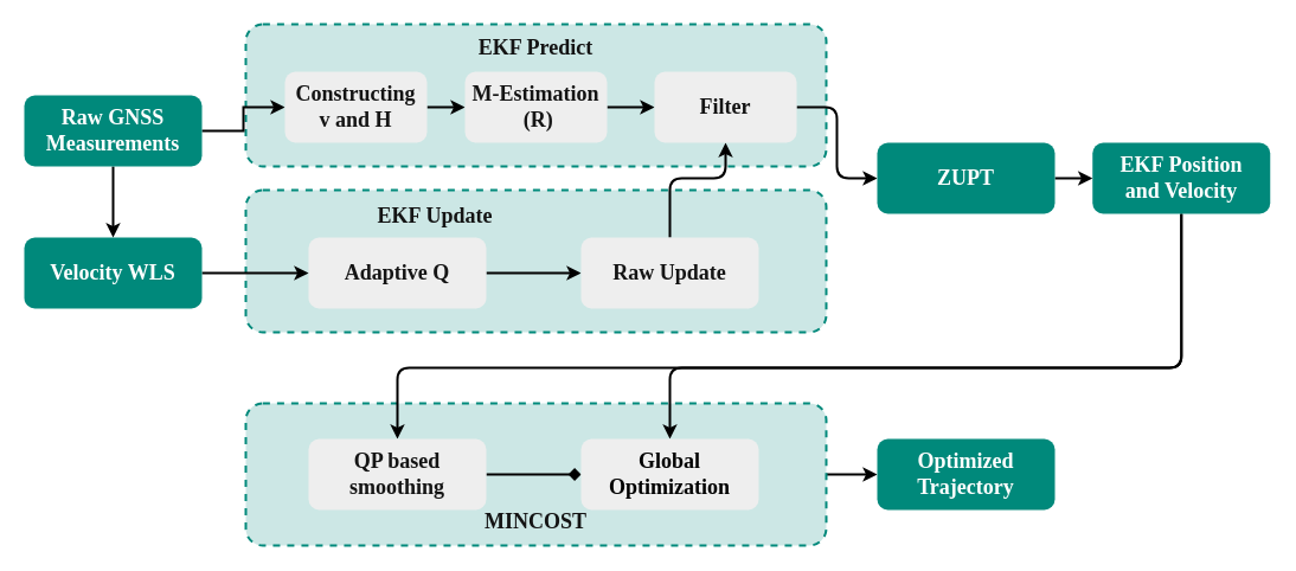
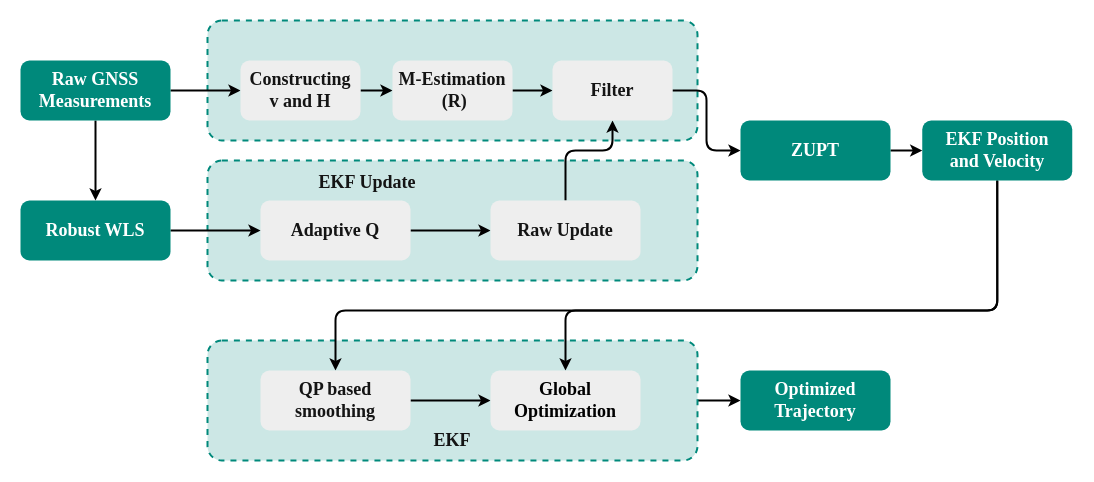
  <mxCell id="0" />
  <mxCell id="1" parent="0" />
  <mxCell id="2" style="edgeStyle=orthogonalEdgeStyle;rounded=0;orthogonalLoop=1;jettySize=auto;html=1;exitX=1;exitY=0.5;exitDx=0;exitDy=0;entryX=0;entryY=0.5;entryDx=0;entryDy=0;strokeWidth=2;" parent="1" source="3" target="31" edge="1"><mxGeometry relative="1" as="geometry" /></mxCell>
  <mxCell id="3" value="" style="rounded=1;whiteSpace=wrap;html=1;strokeWidth=2;fillColor=#CCE7E5;strokeColor=#00897B;arcSize=12;dashed=1;fontFamily=Times New Roman;fontStyle=1;fontSize=18;" parent="1" vertex="1"><mxGeometry x="207" y="340" width="490" height="120" as="geometry" /></mxCell>
  <mxCell id="4" value="" style="rounded=1;whiteSpace=wrap;html=1;strokeWidth=2;fillColor=#CCE7E5;strokeColor=#00897B;arcSize=12;dashed=1;fontFamily=Times New Roman;fontStyle=1;fontSize=18;" parent="1" vertex="1"><mxGeometry x="207" y="160" width="490" height="120" as="geometry" /></mxCell>
  <mxCell id="5" value="" style="rounded=1;whiteSpace=wrap;html=1;strokeWidth=2;fillColor=#CCE7E5;strokeColor=#00897B;arcSize=12;dashed=1;fontFamily=Times New Roman;fontStyle=1;fontSize=18;" parent="1" vertex="1"><mxGeometry x="207" y="20" width="490" height="120" as="geometry" /></mxCell>
  <mxCell id="6" value="&lt;font color=&quot;#141414&quot;&gt;EKF Update&lt;/font&gt;" style="text;html=1;strokeColor=none;fillColor=none;align=center;verticalAlign=middle;whiteSpace=wrap;rounded=0;dashed=1;fontFamily=Times New Roman;fontStyle=1;fontSize=18;" parent="1" vertex="1"><mxGeometry x="317" y="172" width="100" height="20" as="geometry" /></mxCell>
- <mxCell id="7" value="&lt;font color=&quot;#141414&quot;&gt;EKF Predict&lt;/font&gt;" style="text;html=1;strokeColor=none;fillColor=none;align=center;verticalAlign=middle;whiteSpace=wrap;rounded=0;dashed=1;fontFamily=Times New Roman;fontStyle=1;fontSize=18;" parent="1" vertex="1"><mxGeometry x="402" y="30" width="100" height="20" as="geometry" /></mxCell>
  <mxCell id="8" style="edgeStyle=orthogonalEdgeStyle;rounded=0;orthogonalLoop=1;jettySize=auto;html=1;exitX=1;exitY=0.5;exitDx=0;exitDy=0;strokeWidth=2;" parent="1" source="9" target="11" edge="1"><mxGeometry relative="1" as="geometry" /></mxCell>
  <mxCell id="9" value="&lt;font style=&quot;font-size: 18px&quot; color=&quot;#141414&quot;&gt;Adaptive Q&lt;/font&gt;" style="rounded=1;whiteSpace=wrap;html=1;strokeWidth=2;gradientDirection=east;fillColor=#EEEEEE;strokeColor=none;fontFamily=Times New Roman;fontStyle=1;fontSize=18;" parent="1" vertex="1"><mxGeometry x="260" y="200" width="150" height="60" as="geometry" /></mxCell>
  <mxCell id="10" style="edgeStyle=orthogonalEdgeStyle;rounded=1;orthogonalLoop=1;jettySize=auto;html=1;exitX=0.5;exitY=0;exitDx=0;exitDy=0;entryX=0.5;entryY=1;entryDx=0;entryDy=0;strokeWidth=2;" parent="1" source="11" target="22" edge="1"><mxGeometry relative="1" as="geometry"><Array as="points"><mxPoint x="565" y="150" /><mxPoint x="612" y="150" /></Array></mxGeometry></mxCell>
  <mxCell id="11" value="&lt;font style=&quot;font-size: 18px&quot; color=&quot;#141414&quot;&gt;Raw Update&lt;/font&gt;" style="rounded=1;whiteSpace=wrap;html=1;strokeWidth=2;gradientDirection=east;fillColor=#EEEEEE;strokeColor=none;fontFamily=Times New Roman;fontStyle=1;fontSize=18;" parent="1" vertex="1"><mxGeometry x="490" y="200" width="150" height="60" as="geometry" /></mxCell>
  <mxCell id="12" style="edgeStyle=orthogonalEdgeStyle;rounded=0;orthogonalLoop=1;jettySize=auto;html=1;exitX=1;exitY=0.5;exitDx=0;exitDy=0;strokeWidth=2;" parent="1" source="13" target="9" edge="1"><mxGeometry relative="1" as="geometry" /></mxCell>
- <mxCell id="13" value="&lt;font color=&quot;#ffffff&quot;&gt;Velocity WLS&lt;br&gt;&lt;/font&gt;" style="rounded=1;whiteSpace=wrap;html=1;strokeWidth=2;gradientDirection=east;fillColor=#00897B;strokeColor=none;fontColor=#333333;fontFamily=Times New Roman;fontStyle=1;fontSize=18;" parent="1" vertex="1"><mxGeometry x="20" y="200" width="150" height="60" as="geometry" /></mxCell>
+ <mxCell id="13" value="&lt;font color=&quot;#ffffff&quot;&gt;Robust WLS&lt;br&gt;&lt;/font&gt;" style="rounded=1;whiteSpace=wrap;html=1;strokeWidth=2;gradientDirection=east;fillColor=#00897B;strokeColor=none;fontColor=#333333;fontFamily=Times New Roman;fontStyle=1;fontSize=18;" parent="1" vertex="1"><mxGeometry x="20" y="200" width="150" height="60" as="geometry" /></mxCell>
  <mxCell id="14" style="edgeStyle=orthogonalEdgeStyle;rounded=0;orthogonalLoop=1;jettySize=auto;html=1;exitX=0.5;exitY=1;exitDx=0;exitDy=0;strokeWidth=2;" parent="1" source="16" target="13" edge="1"><mxGeometry relative="1" as="geometry" /></mxCell>
  <mxCell id="15" style="edgeStyle=orthogonalEdgeStyle;rounded=0;orthogonalLoop=1;jettySize=auto;html=1;exitX=1;exitY=0.5;exitDx=0;exitDy=0;entryX=0;entryY=0.5;entryDx=0;entryDy=0;strokeWidth=2;" parent="1" source="16" target="18" edge="1"><mxGeometry relative="1" as="geometry" /></mxCell>
- <mxCell id="16" value="&lt;font color=&quot;#ffffff&quot;&gt;Raw GNSS&lt;br&gt;Measurements&lt;br&gt;&lt;/font&gt;" style="rounded=1;whiteSpace=wrap;html=1;strokeWidth=2;gradientDirection=east;fillColor=#00897B;strokeColor=none;fontColor=#333333;fontFamily=Times New Roman;fontStyle=1;fontSize=18;" parent="1" vertex="1"><mxGeometry x="20" y="80" width="150" height="60" as="geometry" /></mxCell>
+ <mxCell id="16" value="&lt;font color=&quot;#ffffff&quot;&gt;Raw GNSS&lt;br&gt;Measurements&lt;br&gt;&lt;/font&gt;" style="rounded=1;whiteSpace=wrap;html=1;strokeWidth=2;gradientDirection=east;fillColor=#00897B;strokeColor=none;fontColor=#333333;fontFamily=Times New Roman;fontStyle=1;fontSize=18;" parent="1" vertex="1"><mxGeometry x="20" y="60" width="150" height="60" as="geometry" /></mxCell>
  <mxCell id="17" style="edgeStyle=orthogonalEdgeStyle;rounded=0;orthogonalLoop=1;jettySize=auto;html=1;exitX=1;exitY=0.5;exitDx=0;exitDy=0;entryX=0;entryY=0.5;entryDx=0;entryDy=0;strokeWidth=2;" parent="1" source="18" target="20" edge="1"><mxGeometry relative="1" as="geometry" /></mxCell>
  <mxCell id="18" value="&lt;font style=&quot;font-size: 18px&quot; color=&quot;#141414&quot;&gt;Constructing &lt;br&gt;v and H&lt;/font&gt;" style="rounded=1;whiteSpace=wrap;html=1;strokeWidth=2;gradientDirection=east;fillColor=#EEEEEE;strokeColor=none;fontFamily=Times New Roman;fontStyle=1;fontSize=18;" parent="1" vertex="1"><mxGeometry x="240" y="60" width="120" height="60" as="geometry" /></mxCell>
  <mxCell id="19" style="edgeStyle=orthogonalEdgeStyle;rounded=0;orthogonalLoop=1;jettySize=auto;html=1;exitX=1;exitY=0.5;exitDx=0;exitDy=0;entryX=0;entryY=0.5;entryDx=0;entryDy=0;strokeWidth=2;" parent="1" source="20" target="22" edge="1"><mxGeometry relative="1" as="geometry" /></mxCell>
  <mxCell id="20" value="&lt;font style=&quot;font-size: 18px&quot; color=&quot;#141414&quot;&gt;M-Estimation&lt;br&gt;&amp;nbsp;(R)&lt;/font&gt;" style="rounded=1;whiteSpace=wrap;html=1;strokeWidth=2;gradientDirection=east;fillColor=#EEEEEE;strokeColor=none;fontFamily=Times New Roman;fontStyle=1;fontSize=18;" parent="1" vertex="1"><mxGeometry x="392" y="60" width="120" height="60" as="geometry" /></mxCell>
  <mxCell id="21" style="edgeStyle=orthogonalEdgeStyle;rounded=1;orthogonalLoop=1;jettySize=auto;html=1;exitX=1;exitY=0.5;exitDx=0;exitDy=0;entryX=0;entryY=0.5;entryDx=0;entryDy=0;strokeWidth=2;" parent="1" source="22" target="24" edge="1"><mxGeometry relative="1" as="geometry"><mxPoint x="730" y="90" as="targetPoint" /></mxGeometry></mxCell>
  <mxCell id="22" value="&lt;font color=&quot;#141414&quot;&gt;Filter&lt;/font&gt;" style="rounded=1;whiteSpace=wrap;html=1;strokeWidth=2;gradientDirection=east;fillColor=#EEEEEE;strokeColor=none;fontFamily=Times New Roman;fontStyle=1;fontSize=18;" parent="1" vertex="1"><mxGeometry x="552" y="60" width="120" height="60" as="geometry" /></mxCell>
  <mxCell id="23" style="edgeStyle=orthogonalEdgeStyle;rounded=0;orthogonalLoop=1;jettySize=auto;html=1;exitX=1;exitY=0.5;exitDx=0;exitDy=0;entryX=0;entryY=0.5;entryDx=0;entryDy=0;strokeWidth=2;" parent="1" source="24" target="27" edge="1"><mxGeometry relative="1" as="geometry" /></mxCell>
  <mxCell id="24" value="&lt;font color=&quot;#ffffff&quot;&gt;ZUPT&lt;br&gt;&lt;/font&gt;" style="rounded=1;whiteSpace=wrap;html=1;strokeWidth=2;gradientDirection=east;fillColor=#00897B;strokeColor=none;fontColor=#333333;fontFamily=Times New Roman;fontStyle=1;fontSize=18;" parent="1" vertex="1"><mxGeometry x="740" y="120" width="150" height="60" as="geometry" /></mxCell>
  <mxCell id="25" style="edgeStyle=orthogonalEdgeStyle;rounded=1;orthogonalLoop=1;jettySize=auto;html=1;exitX=0.5;exitY=1;exitDx=0;exitDy=0;entryX=0.5;entryY=0;entryDx=0;entryDy=0;strokeWidth=2;" parent="1" source="27" target="30" edge="1"><mxGeometry relative="1" as="geometry"><Array as="points"><mxPoint x="997" y="310" /><mxPoint x="565" y="310" /></Array></mxGeometry></mxCell>
  <mxCell id="26" style="edgeStyle=orthogonalEdgeStyle;rounded=1;orthogonalLoop=1;jettySize=auto;html=1;exitX=0.5;exitY=1;exitDx=0;exitDy=0;entryX=0.5;entryY=0;entryDx=0;entryDy=0;strokeWidth=2;" parent="1" source="27" target="29" edge="1"><mxGeometry relative="1" as="geometry"><Array as="points"><mxPoint x="997" y="310" /><mxPoint x="335" y="310" /></Array></mxGeometry></mxCell>
  <mxCell id="27" value="&lt;font color=&quot;#ffffff&quot;&gt;EKF Position &lt;br&gt;and Velocity&lt;br&gt;&lt;/font&gt;" style="rounded=1;whiteSpace=wrap;html=1;strokeWidth=2;gradientDirection=east;fillColor=#00897B;strokeColor=none;fontColor=#333333;fontFamily=Times New Roman;fontStyle=1;fontSize=18;" parent="1" vertex="1"><mxGeometry x="921.75" y="120" width="150" height="60" as="geometry" /></mxCell>
- <mxCell id="28" style="edgeStyle=orthogonalEdgeStyle;rounded=1;orthogonalLoop=1;jettySize=auto;html=1;exitX=1;exitY=0.5;exitDx=0;exitDy=0;strokeWidth=2;endArrow=diamond;" parent="1" source="29" target="30" edge="1"><mxGeometry relative="1" as="geometry" /></mxCell>
+ <mxCell id="28" style="edgeStyle=orthogonalEdgeStyle;rounded=1;orthogonalLoop=1;jettySize=auto;html=1;exitX=1;exitY=0.5;exitDx=0;exitDy=0;strokeWidth=2;" parent="1" source="29" target="30" edge="1"><mxGeometry relative="1" as="geometry" /></mxCell>
  <mxCell id="29" value="&lt;font style=&quot;font-size: 18px&quot; color=&quot;#141414&quot;&gt;QP based smoothing&lt;/font&gt;" style="rounded=1;whiteSpace=wrap;html=1;strokeWidth=2;gradientDirection=east;fillColor=#EEEEEE;strokeColor=none;fontFamily=Times New Roman;fontStyle=1;fontSize=18;" parent="1" vertex="1"><mxGeometry x="260" y="370" width="150" height="60" as="geometry" /></mxCell>
  <mxCell id="30" value="Global Optimization" style="rounded=1;whiteSpace=wrap;html=1;strokeWidth=2;gradientDirection=east;fillColor=#EEEEEE;strokeColor=none;fontFamily=Times New Roman;fontStyle=1;fontSize=18;" parent="1" vertex="1"><mxGeometry x="490" y="370" width="150" height="60" as="geometry" /></mxCell>
  <mxCell id="31" value="&lt;font color=&quot;#ffffff&quot;&gt;Optimized Trajectory&lt;br&gt;&lt;/font&gt;" style="rounded=1;whiteSpace=wrap;html=1;strokeWidth=2;gradientDirection=east;fillColor=#00897B;strokeColor=none;fontColor=#333333;fontFamily=Times New Roman;fontStyle=1;fontSize=18;" parent="1" vertex="1"><mxGeometry x="740" y="370" width="150" height="60" as="geometry" /></mxCell>
- <mxCell id="32" value="&lt;font color=&quot;#141414&quot;&gt;MINCOST&lt;/font&gt;" style="text;html=1;strokeColor=none;fillColor=none;align=center;verticalAlign=middle;whiteSpace=wrap;rounded=0;dashed=1;fontFamily=Times New Roman;fontStyle=1;fontSize=18;" parent="1" vertex="1"><mxGeometry x="402" y="430" width="100" height="20" as="geometry" /></mxCell>
+ <mxCell id="32" value="&lt;font color=&quot;#141414&quot;&gt;EKF&lt;/font&gt;" style="text;html=1;strokeColor=none;fillColor=none;align=center;verticalAlign=middle;whiteSpace=wrap;rounded=0;dashed=1;fontFamily=Times New Roman;fontStyle=1;fontSize=18;" parent="1" vertex="1"><mxGeometry x="402" y="430" width="100" height="20" as="geometry" /></mxCell>
